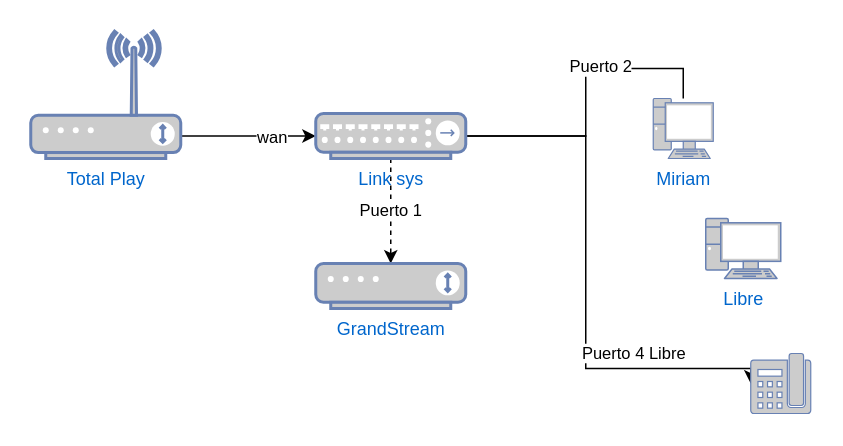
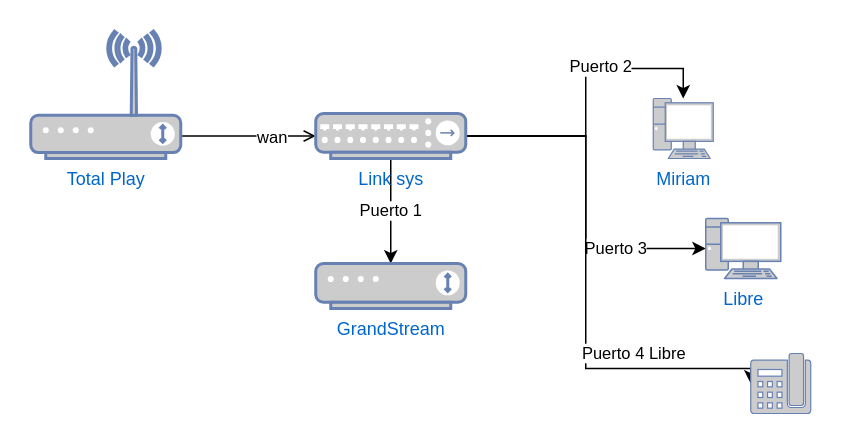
  <mxCell id="0" />
  <mxCell id="1" parent="0" />
- <mxCell id="2" value="" style="edgeStyle=orthogonalEdgeStyle;rounded=0;orthogonalLoop=1;jettySize=auto;html=1;" edge="1" parent="1" source="4" target="11"><mxGeometry relative="1" as="geometry"><Array as="points"><mxPoint x="140" y="90" /><mxPoint x="140" y="90" /></Array></mxGeometry></mxCell>
+ <mxCell id="2" value="" style="edgeStyle=orthogonalEdgeStyle;rounded=0;orthogonalLoop=1;jettySize=auto;html=1;endArrow=open;" edge="1" parent="1" source="4" target="11"><mxGeometry relative="1" as="geometry"><Array as="points"><mxPoint x="140" y="90" /><mxPoint x="140" y="90" /></Array></mxGeometry></mxCell>
  <mxCell id="3" value="wan" style="edgeLabel;html=1;align=center;verticalAlign=middle;resizable=0;points=[];" vertex="1" connectable="0" parent="2"><mxGeometry x="-0.267" y="1" relative="1" as="geometry"><mxPoint x="27" y="1" as="offset" /></mxGeometry></mxCell>
  <mxCell id="4" value="Total Play" style="fontColor=#0066CC;verticalAlign=top;verticalLabelPosition=bottom;labelPosition=center;align=center;html=1;outlineConnect=0;fillColor=#CCCCCC;strokeColor=#6881B3;gradientColor=none;gradientDirection=north;strokeWidth=2;shape=mxgraph.networks.wireless_modem;" vertex="1" parent="1"><mxGeometry x="20" y="20" width="100" height="85" as="geometry" /></mxCell>
- <mxCell id="5" value="Puerto 1" style="edgeStyle=orthogonalEdgeStyle;rounded=0;orthogonalLoop=1;jettySize=auto;html=1;dashed=1;" edge="1" parent="1" source="11" target="12"><mxGeometry relative="1" as="geometry"><Array as="points"><mxPoint x="260" y="105" /><mxPoint x="260" y="105" /></Array></mxGeometry></mxCell>
- <mxCell id="6" value="" style="edgeStyle=orthogonalEdgeStyle;rounded=0;orthogonalLoop=1;jettySize=auto;html=1;endArrow=none;" edge="1" parent="1" source="11" target="14"><mxGeometry relative="1" as="geometry"><Array as="points"><mxPoint x="390" y="90" /><mxPoint x="390" y="45" /></Array></mxGeometry></mxCell>
+ <mxCell id="5" value="Puerto 1" style="edgeStyle=orthogonalEdgeStyle;rounded=0;orthogonalLoop=1;jettySize=auto;html=1;" edge="1" parent="1" source="11" target="12"><mxGeometry relative="1" as="geometry"><Array as="points"><mxPoint x="260" y="105" /><mxPoint x="260" y="105" /></Array></mxGeometry></mxCell>
+ <mxCell id="6" value="" style="edgeStyle=orthogonalEdgeStyle;rounded=0;orthogonalLoop=1;jettySize=auto;html=1;" edge="1" parent="1" source="11" target="14"><mxGeometry relative="1" as="geometry"><Array as="points"><mxPoint x="390" y="90" /><mxPoint x="390" y="45" /></Array></mxGeometry></mxCell>
  <mxCell id="7" value="Puerto 2" style="edgeLabel;html=1;align=center;verticalAlign=middle;resizable=0;points=[];" vertex="1" connectable="0" parent="6"><mxGeometry x="0.274" y="2" relative="1" as="geometry"><mxPoint as="offset" /></mxGeometry></mxCell>
+ <mxCell id="8" value="" style="edgeStyle=orthogonalEdgeStyle;rounded=0;orthogonalLoop=1;jettySize=auto;html=1;entryX=0;entryY=0.5;entryDx=0;entryDy=0;entryPerimeter=0;" edge="1" parent="1" source="11" target="13"><mxGeometry relative="1" as="geometry" /></mxCell>
+ <mxCell id="9" value="Puerto 3" style="edgeLabel;html=1;align=center;verticalAlign=middle;resizable=0;points=[];" vertex="1" connectable="0" parent="8"><mxGeometry x="0.482" y="1" relative="1" as="geometry"><mxPoint as="offset" /></mxGeometry></mxCell>
  <mxCell id="10" value="Puerto 4 Libre" style="edgeStyle=orthogonalEdgeStyle;rounded=0;orthogonalLoop=1;jettySize=auto;html=1;entryX=0;entryY=0.5;entryDx=0;entryDy=0;entryPerimeter=0;" edge="1" parent="1" source="11" target="15"><mxGeometry x="0.507" y="10" relative="1" as="geometry"><mxPoint x="520" y="245" as="targetPoint" /><Array as="points"><mxPoint x="390" y="90" /><mxPoint x="390" y="245" /></Array><mxPoint as="offset" /></mxGeometry></mxCell>
  <mxCell id="11" value="Link sys" style="fontColor=#0066CC;verticalAlign=top;verticalLabelPosition=bottom;labelPosition=center;align=center;html=1;outlineConnect=0;fillColor=#CCCCCC;strokeColor=#6881B3;gradientColor=none;gradientDirection=north;strokeWidth=2;shape=mxgraph.networks.hub;" vertex="1" parent="1"><mxGeometry x="210" y="75" width="100" height="30" as="geometry" /></mxCell>
  <mxCell id="12" value="GrandStream" style="fontColor=#0066CC;verticalAlign=top;verticalLabelPosition=bottom;labelPosition=center;align=center;html=1;outlineConnect=0;fillColor=#CCCCCC;strokeColor=#6881B3;gradientColor=none;gradientDirection=north;strokeWidth=2;shape=mxgraph.networks.modem;" vertex="1" parent="1"><mxGeometry x="210" y="175" width="100" height="30" as="geometry" /></mxCell>
  <mxCell id="13" value="Libre" style="fontColor=#0066CC;verticalAlign=top;verticalLabelPosition=bottom;labelPosition=center;align=center;html=1;outlineConnect=0;fillColor=#CCCCCC;strokeColor=#6881B3;gradientColor=none;gradientDirection=north;strokeWidth=2;shape=mxgraph.networks.pc;" vertex="1" parent="1"><mxGeometry x="470" y="145" width="50" height="40" as="geometry" /></mxCell>
  <mxCell id="14" value="Miriam" style="fontColor=#0066CC;verticalAlign=top;verticalLabelPosition=bottom;labelPosition=center;align=center;html=1;outlineConnect=0;fillColor=#CCCCCC;strokeColor=#6881B3;gradientColor=none;gradientDirection=north;strokeWidth=2;shape=mxgraph.networks.pc;" vertex="1" parent="1"><mxGeometry x="435" y="65" width="40" height="40" as="geometry" /></mxCell>
  <mxCell id="15" value="" style="fontColor=#0066CC;verticalAlign=top;verticalLabelPosition=bottom;labelPosition=center;align=center;html=1;outlineConnect=0;fillColor=#CCCCCC;strokeColor=#6881B3;gradientColor=none;gradientDirection=north;strokeWidth=2;shape=mxgraph.networks.phone_2;" vertex="1" parent="1"><mxGeometry x="500" y="235" width="40" height="40" as="geometry" /></mxCell>
